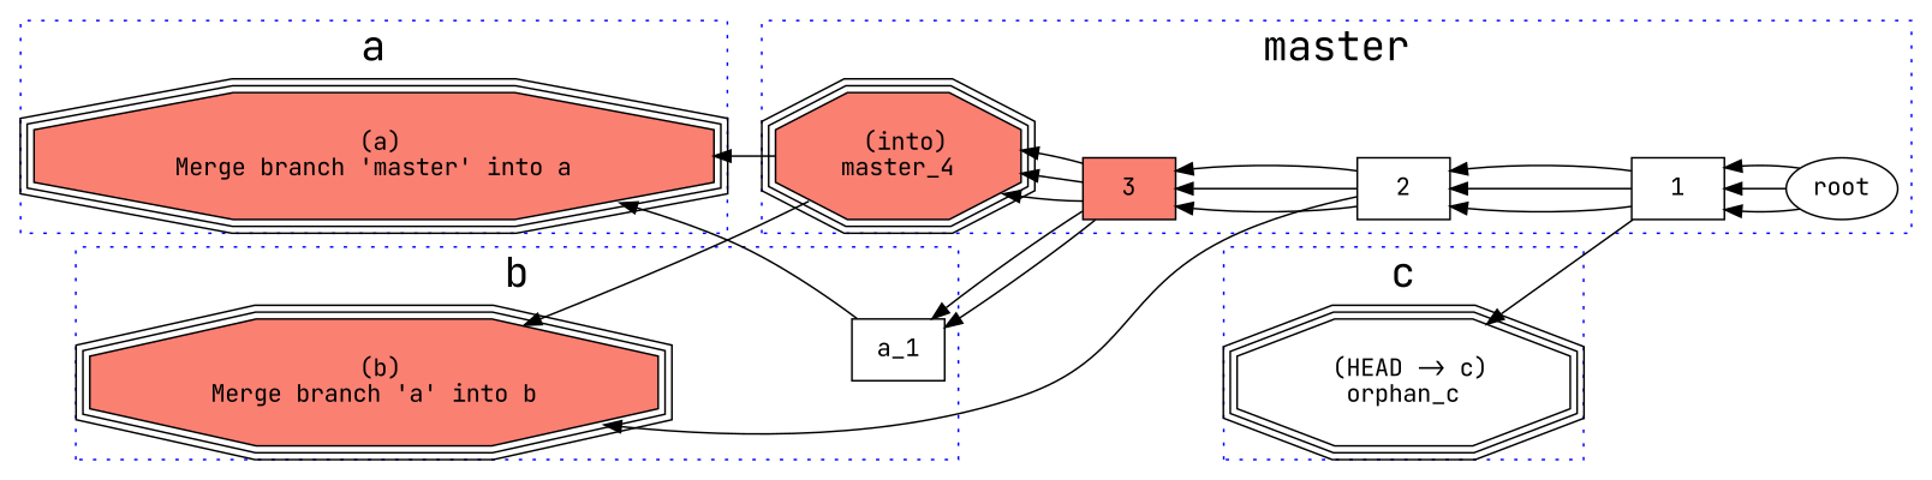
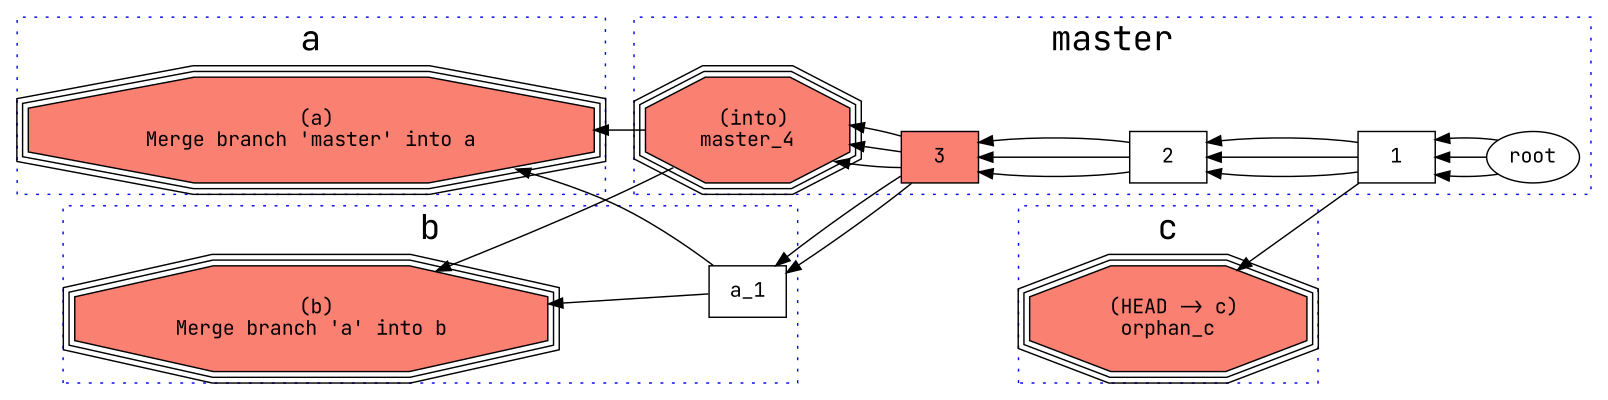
  digraph {
    fontname="JetBrains Mono"
    rankdir=LR
    node [color=black fillcolor=salmon fontname="JetBrains Mono" shape=tripleoctagon style=filled]
    edge [dir=back fontname="JetBrains Mono"]
    n1 [label=" (into)\nmaster_4"]
    n2 [label=3 shape=box]
    n3 [fillcolor=white label=2 shape=box]
    n4 [fillcolor=white label=1 shape=box]
    root [color="" fillcolor="" shape="" style=""]
    n6 [label=" (b)\nMerge branch 'a' into b"]
    n7 [fillcolor=white label=a_1 shape=box]
    n8 [label=" (a)\nMerge branch 'master' into a"]
-   n9 [fillcolor=white label=" (HEAD -> c)\norphan_c"]
+   n9 [label=" (HEAD -> c)\norphan_c"]
    subgraph cluster_1 {
      color=blue
      fontsize=24
      label=master
      style=dotted
      n1
      n2
      n3
      n4
      root
    }
    subgraph cluster_2 {
      color=blue
      fontsize=24
      label=b
      style=dotted
      n6
      n7
    }
    subgraph cluster_3 {
      color=blue
      fontsize=24
      label=a
      style=dotted
      n8
    }
    subgraph cluster_4 {
      color=blue
      fontsize=24
      label=c
      style=dotted
      n9
    }
    n1 -> n2
    n1 -> n2
    n1 -> n2
    n2 -> n3
    n2 -> n3
    n2 -> n3
    n3 -> n4
    n3 -> n4
    n3 -> n4
    n4 -> root
    n4 -> root
    n4 -> root
    n6 -> n1
-   n6 -> n3
+   n6 -> n7
    n7 -> n2
    n7 -> n2
    n8 -> n1
    n8 -> n7
    n9 -> n4
  }
